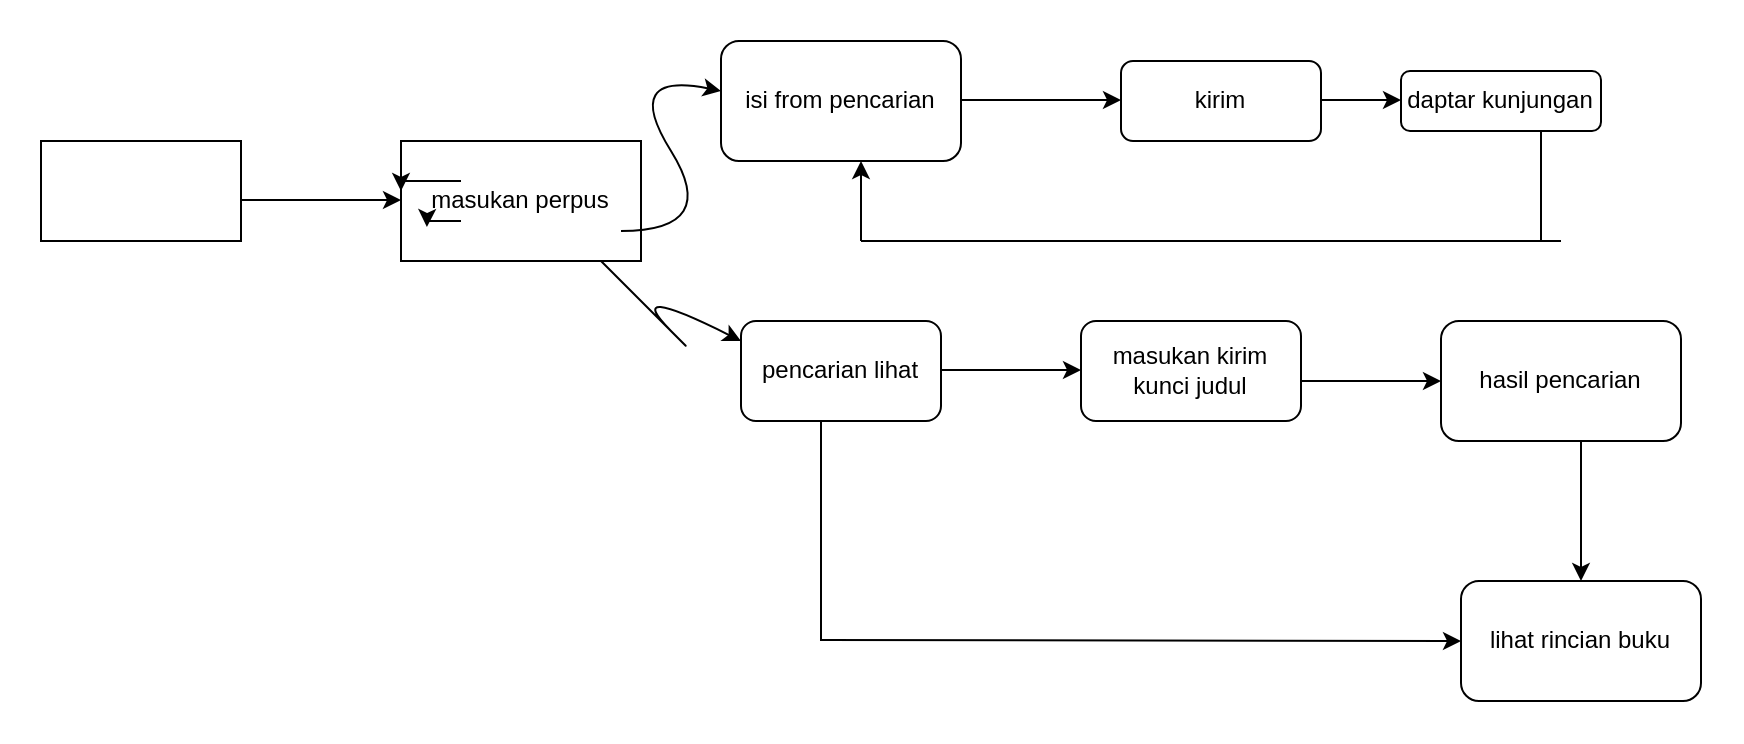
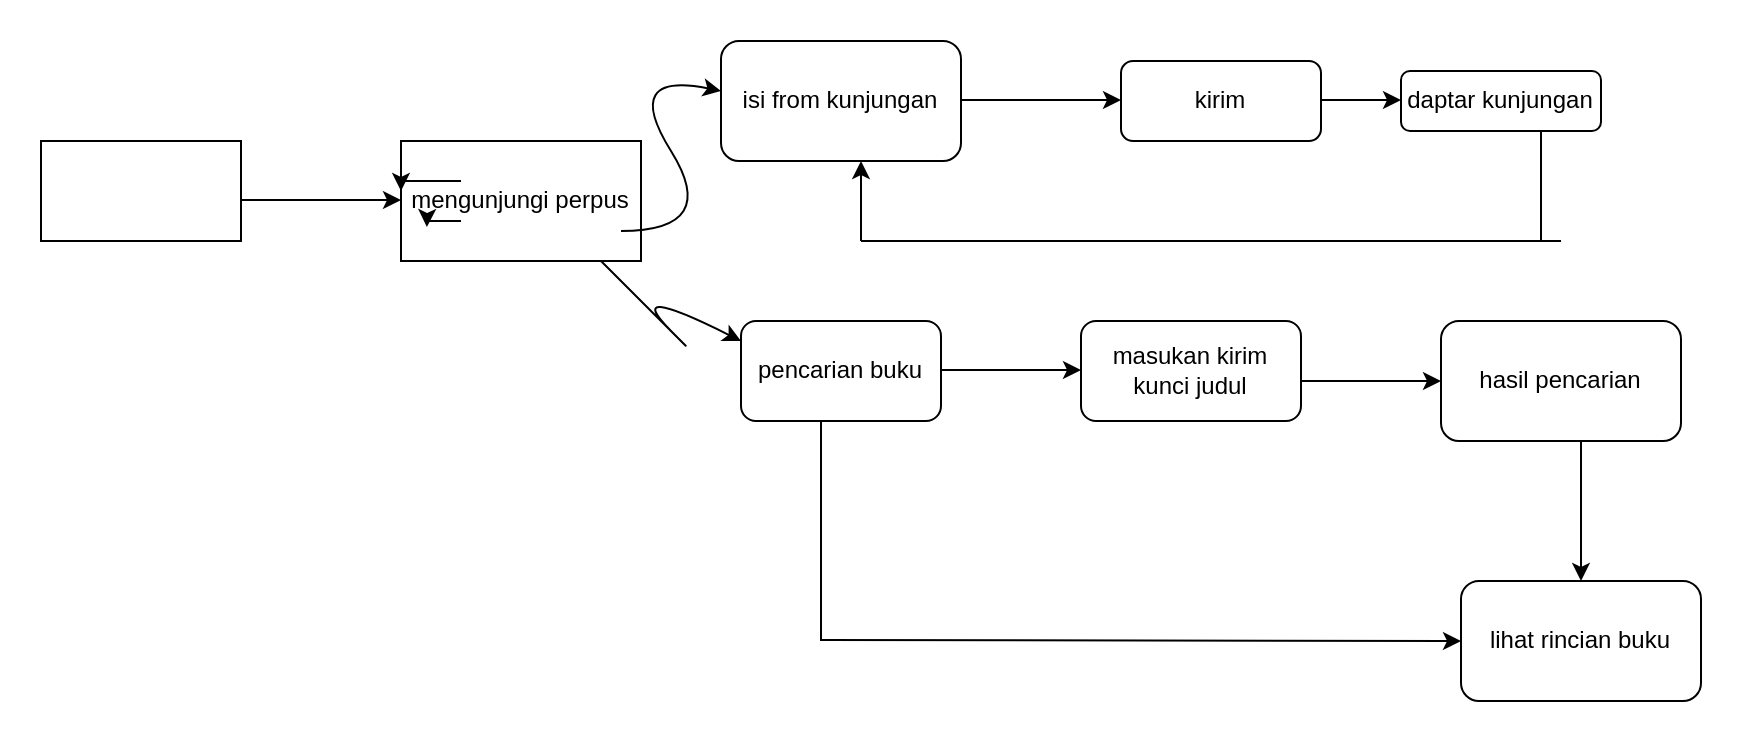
  <mxCell id="0" />
  <mxCell id="1" parent="0" />
  <mxCell id="2" value="" style="rounded=0;whiteSpace=wrap;html=1;" vertex="1" parent="1"><mxGeometry x="20" y="70" width="100" height="50" as="geometry" /></mxCell>
  <mxCell id="3" value="" style="endArrow=classic;html=1;rounded=0;" edge="1" parent="1"><mxGeometry width="50" height="50" relative="1" as="geometry"><mxPoint x="120" y="99.5" as="sourcePoint" /><mxPoint x="200" y="99.5" as="targetPoint" /></mxGeometry></mxCell>
  <mxCell id="4" value="" style="rounded=0;whiteSpace=wrap;html=1;" vertex="1" parent="1"><mxGeometry x="200" y="70" width="120" height="60" as="geometry" /></mxCell>
- <mxCell id="5" value="masukan perpus" style="text;html=1;strokeColor=none;fillColor=none;align=center;verticalAlign=middle;whiteSpace=wrap;rounded=0;" vertex="1" parent="1"><mxGeometry x="200" y="90" width="120" height="20" as="geometry" /></mxCell>
- <mxCell id="6" value="isi from pencarian" style="rounded=1;whiteSpace=wrap;html=1;" vertex="1" parent="1"><mxGeometry x="360" y="20" width="120" height="60" as="geometry" /></mxCell>
+ <mxCell id="5" value="mengunjungi perpus" style="text;html=1;strokeColor=none;fillColor=none;align=center;verticalAlign=middle;whiteSpace=wrap;rounded=0;" vertex="1" parent="1"><mxGeometry x="200" y="90" width="120" height="20" as="geometry" /></mxCell>
+ <mxCell id="6" value="isi from kunjungan" style="rounded=1;whiteSpace=wrap;html=1;" vertex="1" parent="1"><mxGeometry x="360" y="20" width="120" height="60" as="geometry" /></mxCell>
  <mxCell id="7" value="" style="curved=1;endArrow=classic;html=1;rounded=0;" edge="1" parent="1"><mxGeometry width="50" height="50" relative="1" as="geometry"><mxPoint x="310" y="115" as="sourcePoint" /><mxPoint x="360" y="45" as="targetPoint" /><Array as="points"><mxPoint x="360" y="115" /><mxPoint x="310" y="35" /></Array></mxGeometry></mxCell>
  <mxCell id="8" value="" style="endArrow=classic;html=1;rounded=0;" edge="1" parent="1"><mxGeometry width="50" height="50" relative="1" as="geometry"><mxPoint x="480" y="49.5" as="sourcePoint" /><mxPoint x="560" y="49.5" as="targetPoint" /></mxGeometry></mxCell>
  <mxCell id="9" value="kirim" style="rounded=1;whiteSpace=wrap;html=1;" vertex="1" parent="1"><mxGeometry x="560" y="30" width="100" height="40" as="geometry" /></mxCell>
  <mxCell id="10" style="edgeStyle=orthogonalEdgeStyle;rounded=0;orthogonalLoop=1;jettySize=auto;html=1;exitX=0.25;exitY=0;exitDx=0;exitDy=0;entryX=0;entryY=0.25;entryDx=0;entryDy=0;" edge="1" parent="1" source="5" target="5"><mxGeometry relative="1" as="geometry" /></mxCell>
  <mxCell id="11" style="edgeStyle=orthogonalEdgeStyle;rounded=0;orthogonalLoop=1;jettySize=auto;html=1;exitX=0.25;exitY=1;exitDx=0;exitDy=0;entryX=0.108;entryY=1.15;entryDx=0;entryDy=0;entryPerimeter=0;" edge="1" parent="1" source="5" target="5"><mxGeometry relative="1" as="geometry" /></mxCell>
  <mxCell id="12" value="" style="endArrow=classic;html=1;rounded=0;" edge="1" parent="1"><mxGeometry width="50" height="50" relative="1" as="geometry"><mxPoint x="660" y="49.5" as="sourcePoint" /><mxPoint x="700" y="49.5" as="targetPoint" /></mxGeometry></mxCell>
  <mxCell id="13" value="daptar kunjungan" style="rounded=1;whiteSpace=wrap;html=1;" vertex="1" parent="1"><mxGeometry x="700" y="35" width="100" height="30" as="geometry" /></mxCell>
  <mxCell id="14" value="" style="endArrow=none;html=1;rounded=0;" edge="1" parent="1"><mxGeometry width="50" height="50" relative="1" as="geometry"><mxPoint x="770" y="65" as="sourcePoint" /><mxPoint x="770" y="65" as="targetPoint" /><Array as="points"><mxPoint x="770" y="120" /></Array></mxGeometry></mxCell>
  <mxCell id="15" value="" style="curved=1;endArrow=classic;html=1;rounded=0;" edge="1" parent="1"><mxGeometry width="50" height="50" relative="1" as="geometry"><mxPoint x="300" y="130" as="sourcePoint" /><mxPoint x="370" y="170" as="targetPoint" /><Array as="points"><mxPoint x="360" y="190" /><mxPoint x="310" y="140" /></Array></mxGeometry></mxCell>
- <mxCell id="16" value="pencarian lihat" style="rounded=1;whiteSpace=wrap;html=1;" vertex="1" parent="1"><mxGeometry x="370" y="160" width="100" height="50" as="geometry" /></mxCell>
+ <mxCell id="16" value="pencarian buku" style="rounded=1;whiteSpace=wrap;html=1;" vertex="1" parent="1"><mxGeometry x="370" y="160" width="100" height="50" as="geometry" /></mxCell>
  <mxCell id="17" value="" style="endArrow=classic;html=1;rounded=0;" edge="1" parent="1"><mxGeometry width="50" height="50" relative="1" as="geometry"><mxPoint x="470" y="184.5" as="sourcePoint" /><mxPoint x="540" y="184.5" as="targetPoint" /><Array as="points"><mxPoint x="530" y="184.5" /><mxPoint x="540" y="184.5" /></Array></mxGeometry></mxCell>
  <mxCell id="18" value="masukan kirim kunci judul" style="rounded=1;whiteSpace=wrap;html=1;" vertex="1" parent="1"><mxGeometry x="540" y="160" width="110" height="50" as="geometry" /></mxCell>
  <mxCell id="19" value="" style="endArrow=classic;html=1;rounded=0;" edge="1" parent="1"><mxGeometry width="50" height="50" relative="1" as="geometry"><mxPoint x="650" y="190" as="sourcePoint" /><mxPoint x="720" y="190" as="targetPoint" /><Array as="points"><mxPoint x="690" y="190" /></Array></mxGeometry></mxCell>
  <mxCell id="20" value="hasil pencarian" style="rounded=1;whiteSpace=wrap;html=1;" vertex="1" parent="1"><mxGeometry x="720" y="160" width="120" height="60" as="geometry" /></mxCell>
  <mxCell id="21" value="" style="endArrow=classic;html=1;rounded=0;" edge="1" parent="1"><mxGeometry width="50" height="50" relative="1" as="geometry"><mxPoint x="790" y="220" as="sourcePoint" /><mxPoint x="790" y="290" as="targetPoint" /></mxGeometry></mxCell>
  <mxCell id="22" value="lihat rincian buku" style="rounded=1;whiteSpace=wrap;html=1;" vertex="1" parent="1"><mxGeometry x="730" y="290" width="120" height="60" as="geometry" /></mxCell>
  <mxCell id="23" value="" style="endArrow=classic;html=1;rounded=0;entryX=0;entryY=0.5;entryDx=0;entryDy=0;" edge="1" parent="1" target="22"><mxGeometry width="50" height="50" relative="1" as="geometry"><mxPoint x="410" y="319.5" as="sourcePoint" /><mxPoint x="510" y="319.5" as="targetPoint" /></mxGeometry></mxCell>
  <mxCell id="24" value="" style="endArrow=none;html=1;rounded=0;entryX=0.4;entryY=1;entryDx=0;entryDy=0;entryPerimeter=0;" edge="1" parent="1" target="16"><mxGeometry width="50" height="50" relative="1" as="geometry"><mxPoint x="410" y="320" as="sourcePoint" /><mxPoint x="410" y="240" as="targetPoint" /></mxGeometry></mxCell>
  <mxCell id="25" value="" style="endArrow=classic;html=1;rounded=0;" edge="1" parent="1"><mxGeometry width="50" height="50" relative="1" as="geometry"><mxPoint x="430" y="120" as="sourcePoint" /><mxPoint x="430" y="80" as="targetPoint" /></mxGeometry></mxCell>
  <mxCell id="26" value="" style="endArrow=none;html=1;rounded=0;" edge="1" parent="1"><mxGeometry width="50" height="50" relative="1" as="geometry"><mxPoint x="430" y="120" as="sourcePoint" /><mxPoint x="780" y="120" as="targetPoint" /></mxGeometry></mxCell>
